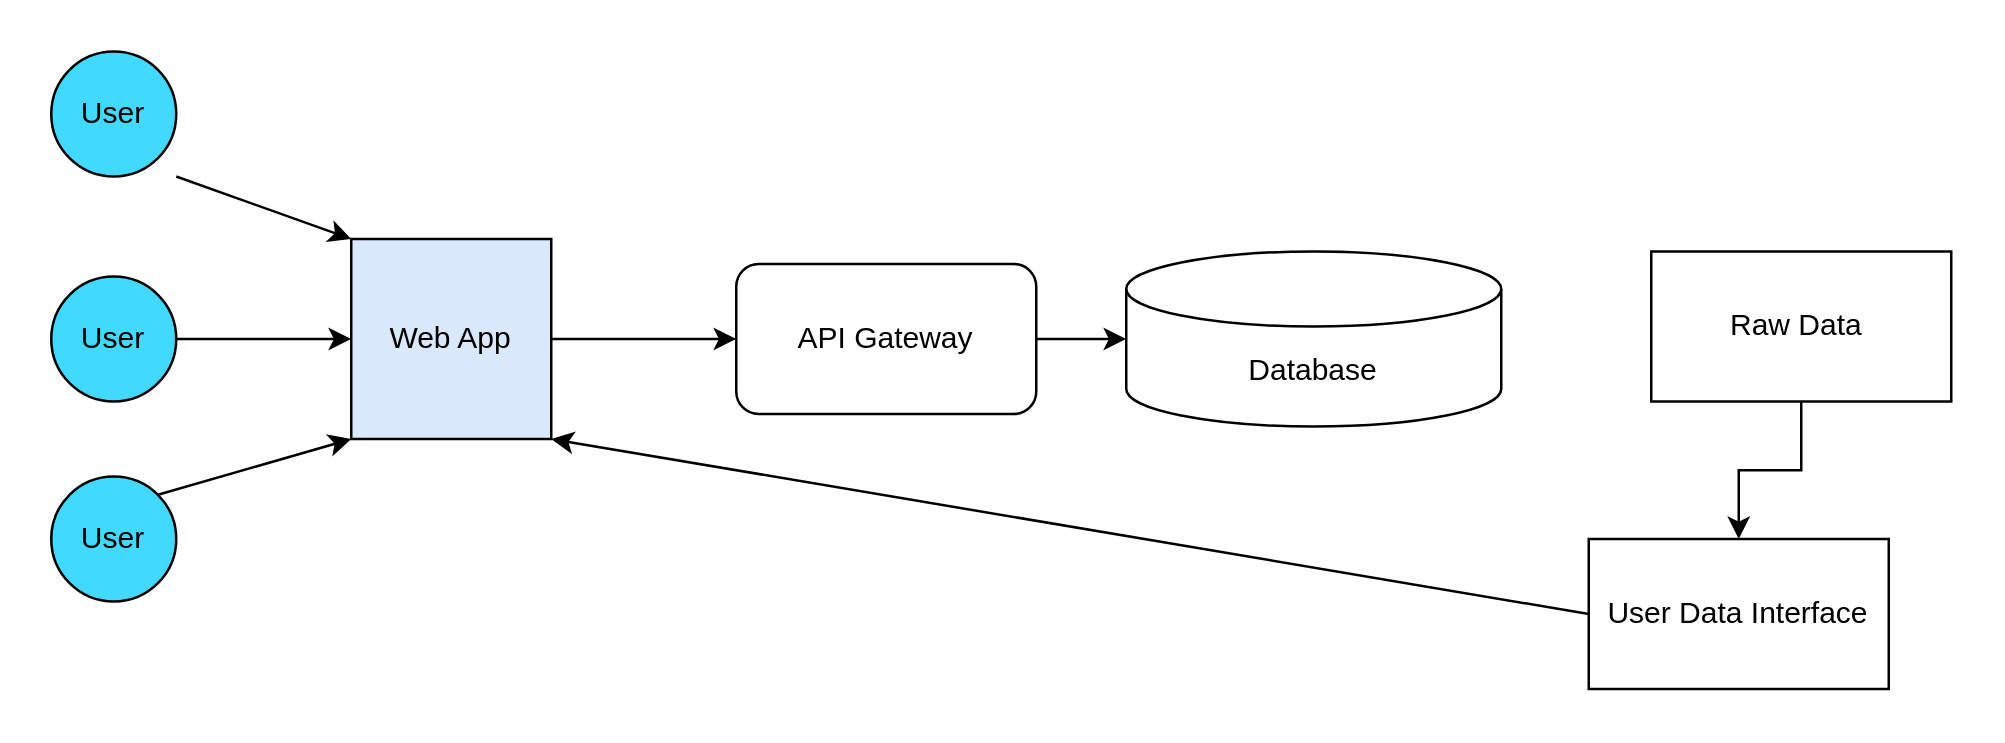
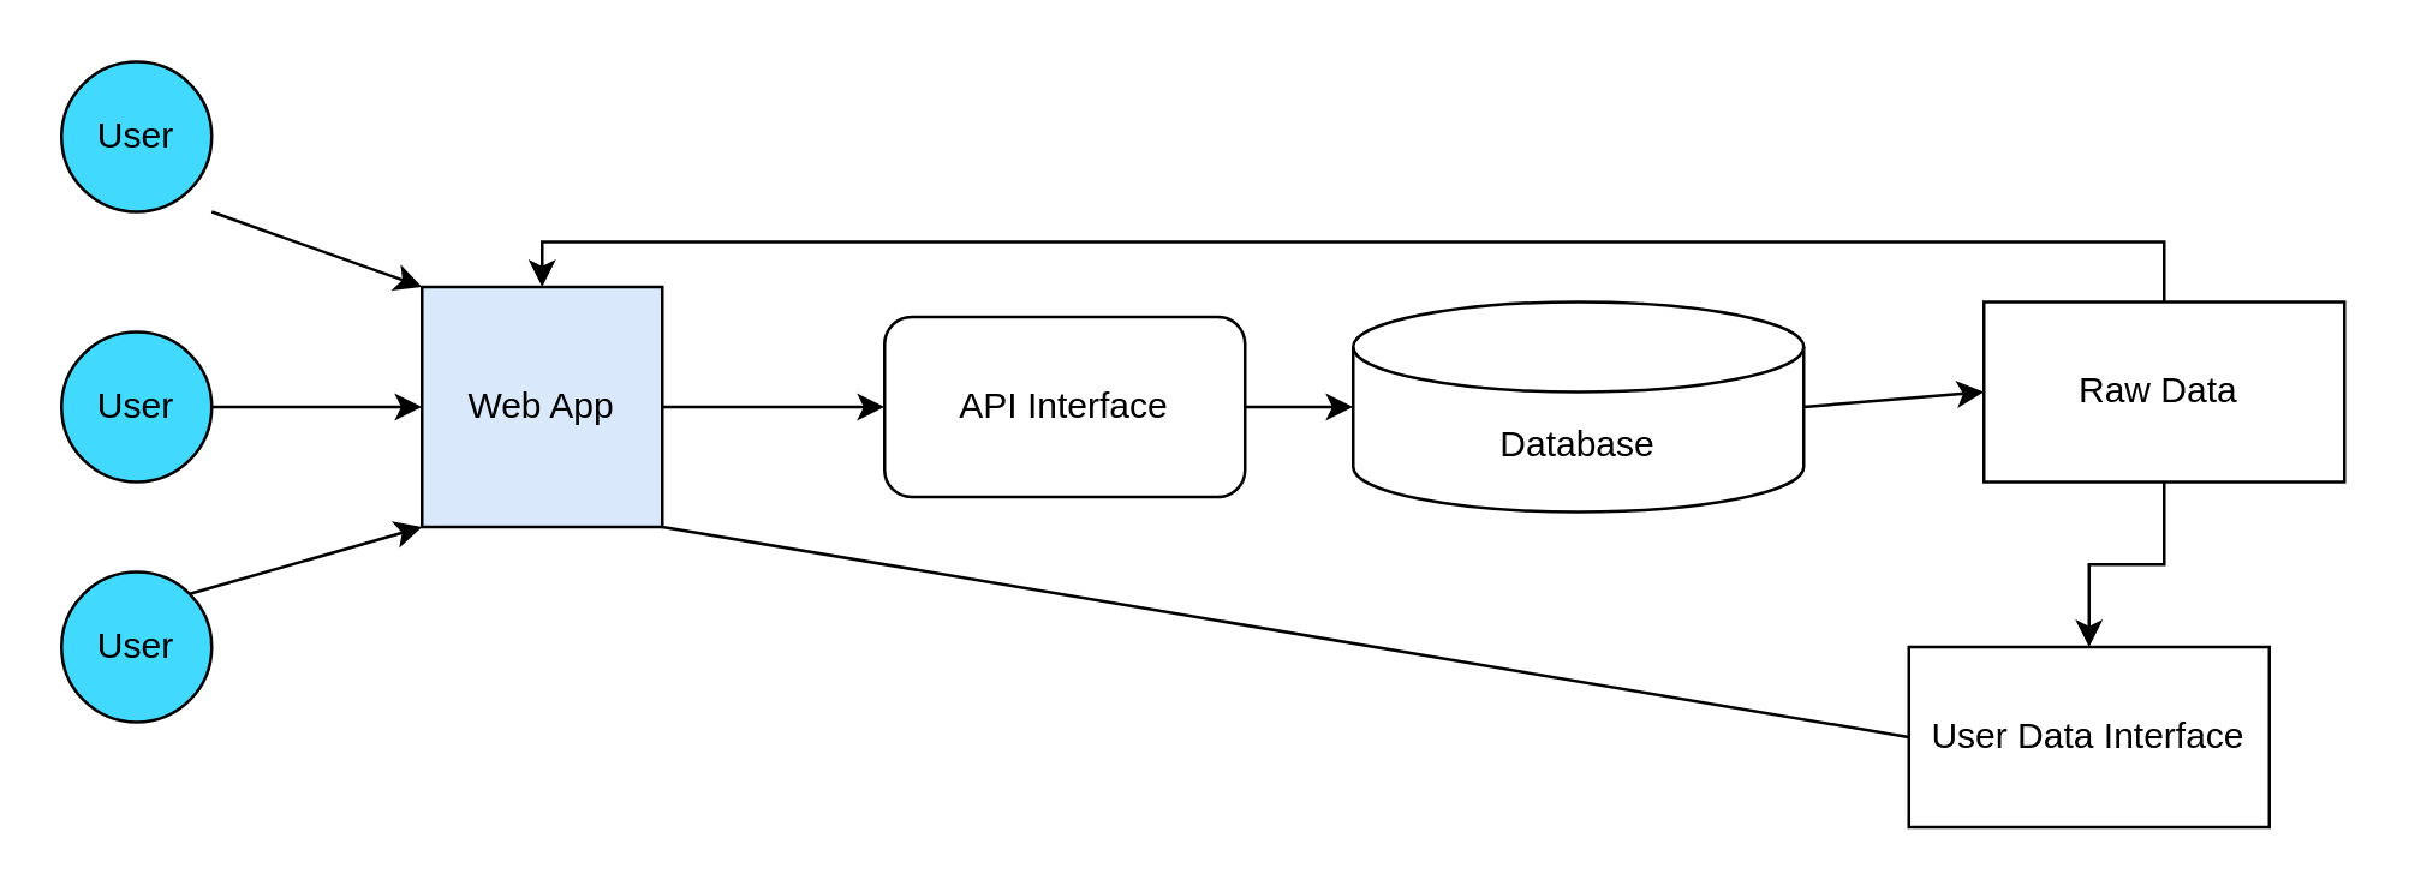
  <mxCell id="0" />
  <mxCell id="1" parent="0" />
  <mxCell id="2" style="edgeStyle=none;rounded=0;orthogonalLoop=1;jettySize=auto;html=1;exitX=1;exitY=1;exitDx=0;exitDy=0;exitPerimeter=0;entryX=0;entryY=0;entryDx=0;entryDy=0;" edge="1" parent="1" source="3" target="9"><mxGeometry relative="1" as="geometry" /></mxCell>
  <mxCell id="3" value="User" style="ellipse;whiteSpace=wrap;html=1;aspect=fixed;fillColor=#42D9FF;points=[[0,0,0,0,0],[0,0.5,0,0,0],[0,1,0,0,0],[0.5,0,0,0,0],[0.5,1,0,0,0],[1,0,0,0,0],[1,0.5,0,0,0],[1,1,0,0,0]];" vertex="1" parent="1"><mxGeometry x="20" y="20" width="50" height="50" as="geometry" /></mxCell>
  <mxCell id="4" style="edgeStyle=none;rounded=0;orthogonalLoop=1;jettySize=auto;html=1;exitX=1;exitY=0;exitDx=0;exitDy=0;entryX=0;entryY=1;entryDx=0;entryDy=0;" edge="1" parent="1" source="5" target="9"><mxGeometry relative="1" as="geometry" /></mxCell>
  <mxCell id="5" value="User" style="ellipse;whiteSpace=wrap;html=1;aspect=fixed;fillColor=#42D9FF;" vertex="1" parent="1"><mxGeometry x="20" y="190" width="50" height="50" as="geometry" /></mxCell>
  <mxCell id="6" style="edgeStyle=none;rounded=0;orthogonalLoop=1;jettySize=auto;html=1;exitX=1;exitY=0.5;exitDx=0;exitDy=0;" edge="1" parent="1" source="7" target="9"><mxGeometry relative="1" as="geometry" /></mxCell>
  <mxCell id="7" value="User" style="ellipse;whiteSpace=wrap;html=1;aspect=fixed;fillColor=#42D9FF;" vertex="1" parent="1"><mxGeometry x="20" y="110" width="50" height="50" as="geometry" /></mxCell>
  <mxCell id="8" style="edgeStyle=none;rounded=0;orthogonalLoop=1;jettySize=auto;html=1;exitX=1;exitY=0.5;exitDx=0;exitDy=0;" edge="1" parent="1" source="9" target="11"><mxGeometry relative="1" as="geometry" /></mxCell>
  <mxCell id="9" value="Web App" style="whiteSpace=wrap;html=1;aspect=fixed;fillColor=#dae8fc;" vertex="1" parent="1"><mxGeometry x="140" y="95" width="80" height="80" as="geometry" /></mxCell>
  <mxCell id="10" style="edgeStyle=none;rounded=0;orthogonalLoop=1;jettySize=auto;html=1;exitX=1;exitY=0.5;exitDx=0;exitDy=0;" edge="1" parent="1" source="11" target="13"><mxGeometry relative="1" as="geometry" /></mxCell>
- <mxCell id="11" value="API Gateway" style="rounded=1;whiteSpace=wrap;html=1;" vertex="1" parent="1"><mxGeometry x="294" y="105" width="120" height="60" as="geometry" /></mxCell>
+ <mxCell id="11" value="API Interface" style="rounded=1;whiteSpace=wrap;html=1;" vertex="1" parent="1"><mxGeometry x="294" y="105" width="120" height="60" as="geometry" /></mxCell>
+ <mxCell id="12" style="edgeStyle=none;rounded=0;orthogonalLoop=1;jettySize=auto;html=1;exitX=1;exitY=0.5;exitDx=0;exitDy=0;exitPerimeter=0;entryX=0;entryY=0.5;entryDx=0;entryDy=0;" edge="1" parent="1" source="13" target="16"><mxGeometry relative="1" as="geometry" /></mxCell>
  <mxCell id="13" value="Database" style="shape=cylinder3;whiteSpace=wrap;html=1;boundedLbl=1;backgroundOutline=1;size=15;" vertex="1" parent="1"><mxGeometry x="450" y="100" width="150" height="70" as="geometry" /></mxCell>
  <mxCell id="14" style="edgeStyle=orthogonalEdgeStyle;rounded=0;orthogonalLoop=1;jettySize=auto;html=1;exitX=0.5;exitY=1;exitDx=0;exitDy=0;entryX=0.5;entryY=0;entryDx=0;entryDy=0;" edge="1" parent="1" source="16" target="18"><mxGeometry relative="1" as="geometry" /></mxCell>
+ <mxCell id="15" style="edgeStyle=orthogonalEdgeStyle;rounded=0;orthogonalLoop=1;jettySize=auto;html=1;exitX=0.5;exitY=0;exitDx=0;exitDy=0;entryX=0.5;entryY=0;entryDx=0;entryDy=0;" edge="1" parent="1" source="16" target="9"><mxGeometry relative="1" as="geometry" /></mxCell>
  <mxCell id="16" value="Raw Data&amp;nbsp;" style="rounded=0;whiteSpace=wrap;html=1;" vertex="1" parent="1"><mxGeometry x="660" y="100" width="120" height="60" as="geometry" /></mxCell>
- <mxCell id="17" style="edgeStyle=none;rounded=0;orthogonalLoop=1;jettySize=auto;html=1;exitX=0;exitY=0.5;exitDx=0;exitDy=0;entryX=1;entryY=1;entryDx=0;entryDy=0;" edge="1" parent="1" source="18" target="9"><mxGeometry relative="1" as="geometry" /></mxCell>
+ <mxCell id="17" style="edgeStyle=none;rounded=0;orthogonalLoop=1;jettySize=auto;html=1;exitX=0;exitY=0.5;exitDx=0;exitDy=0;entryX=1;entryY=1;entryDx=0;entryDy=0;endArrow=none;" edge="1" parent="1" source="18" target="9"><mxGeometry relative="1" as="geometry" /></mxCell>
  <mxCell id="18" value="User Data Interface" style="rounded=0;whiteSpace=wrap;html=1;" vertex="1" parent="1"><mxGeometry x="635" y="215" width="120" height="60" as="geometry" /></mxCell>
